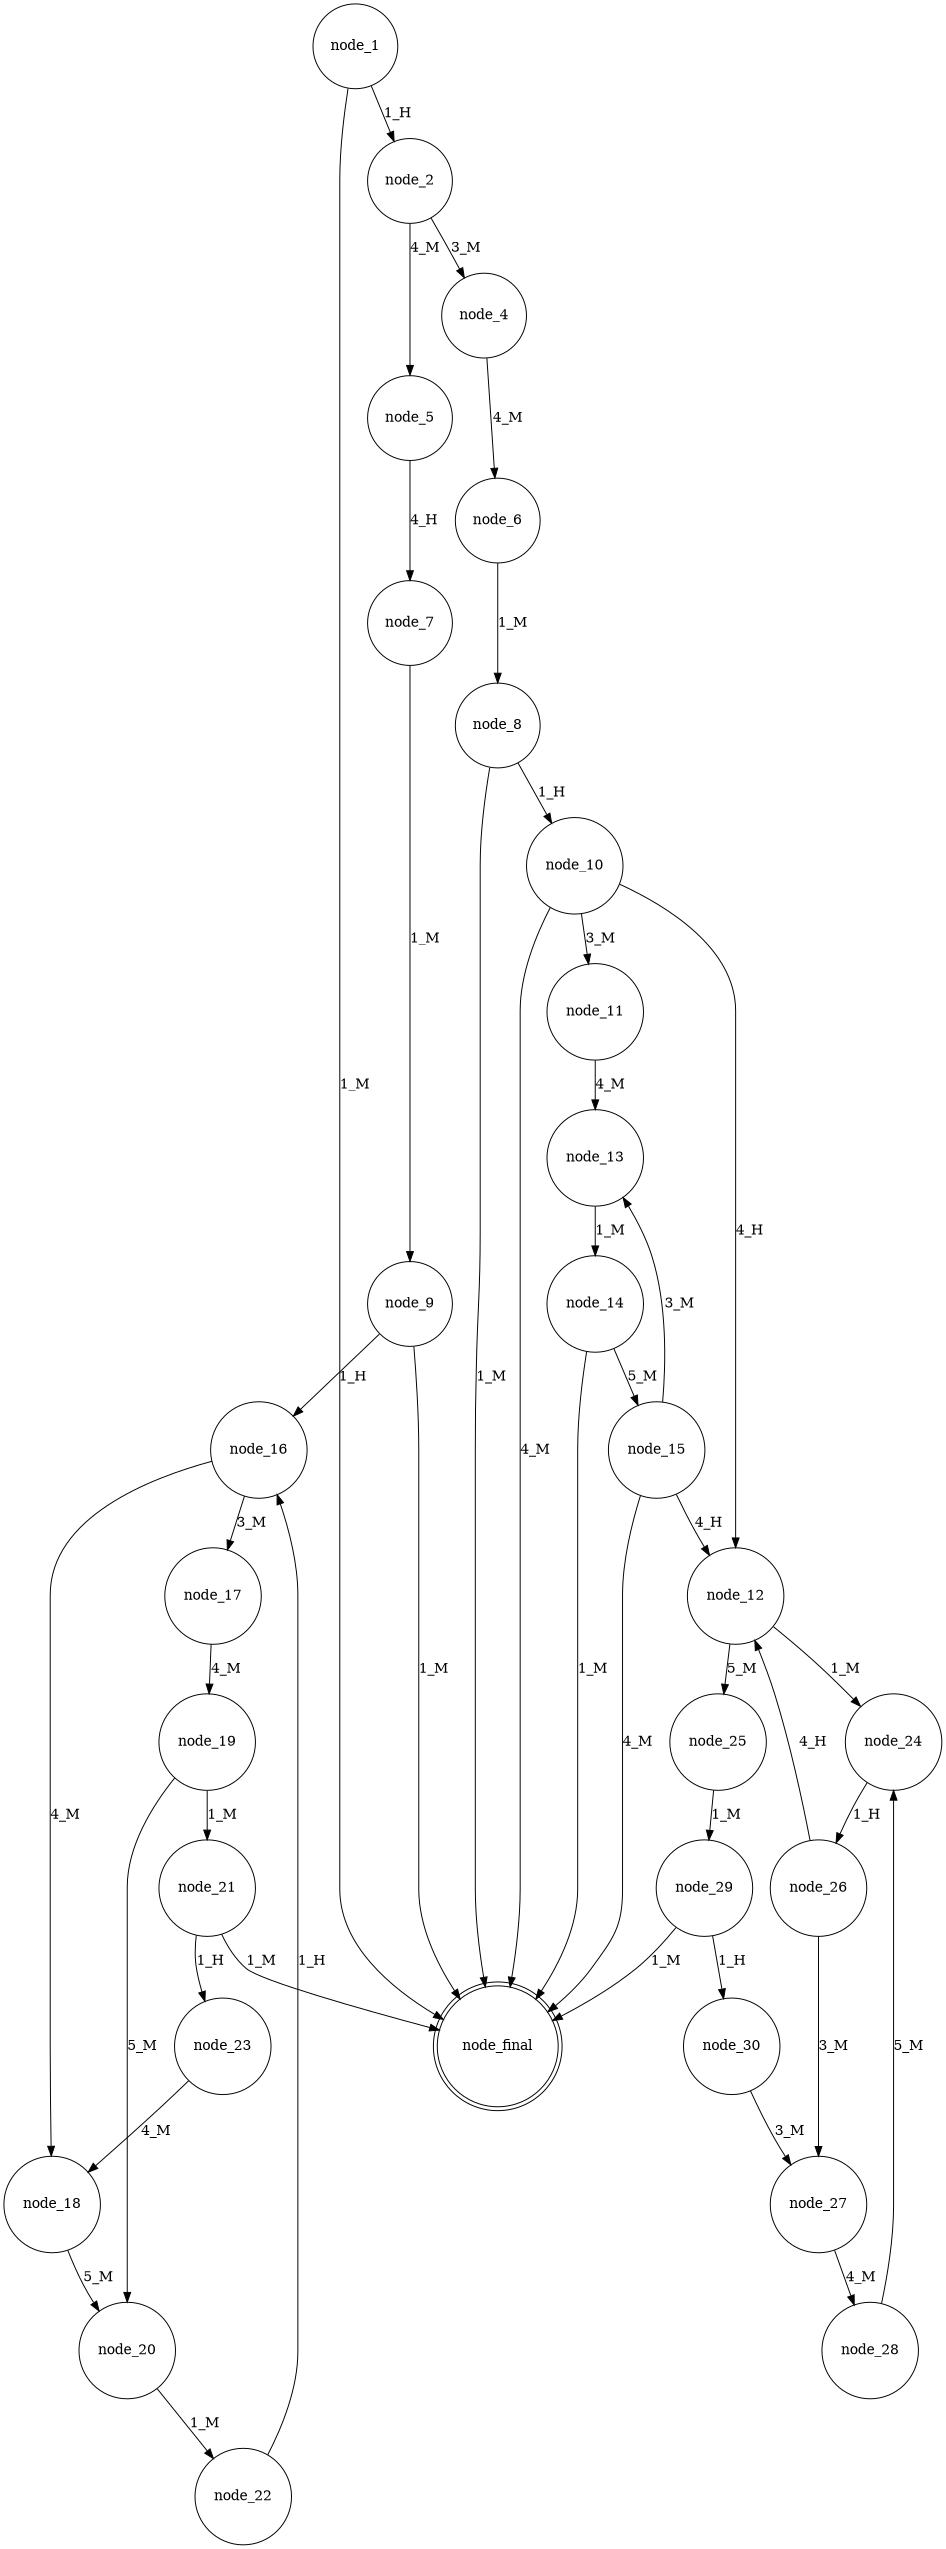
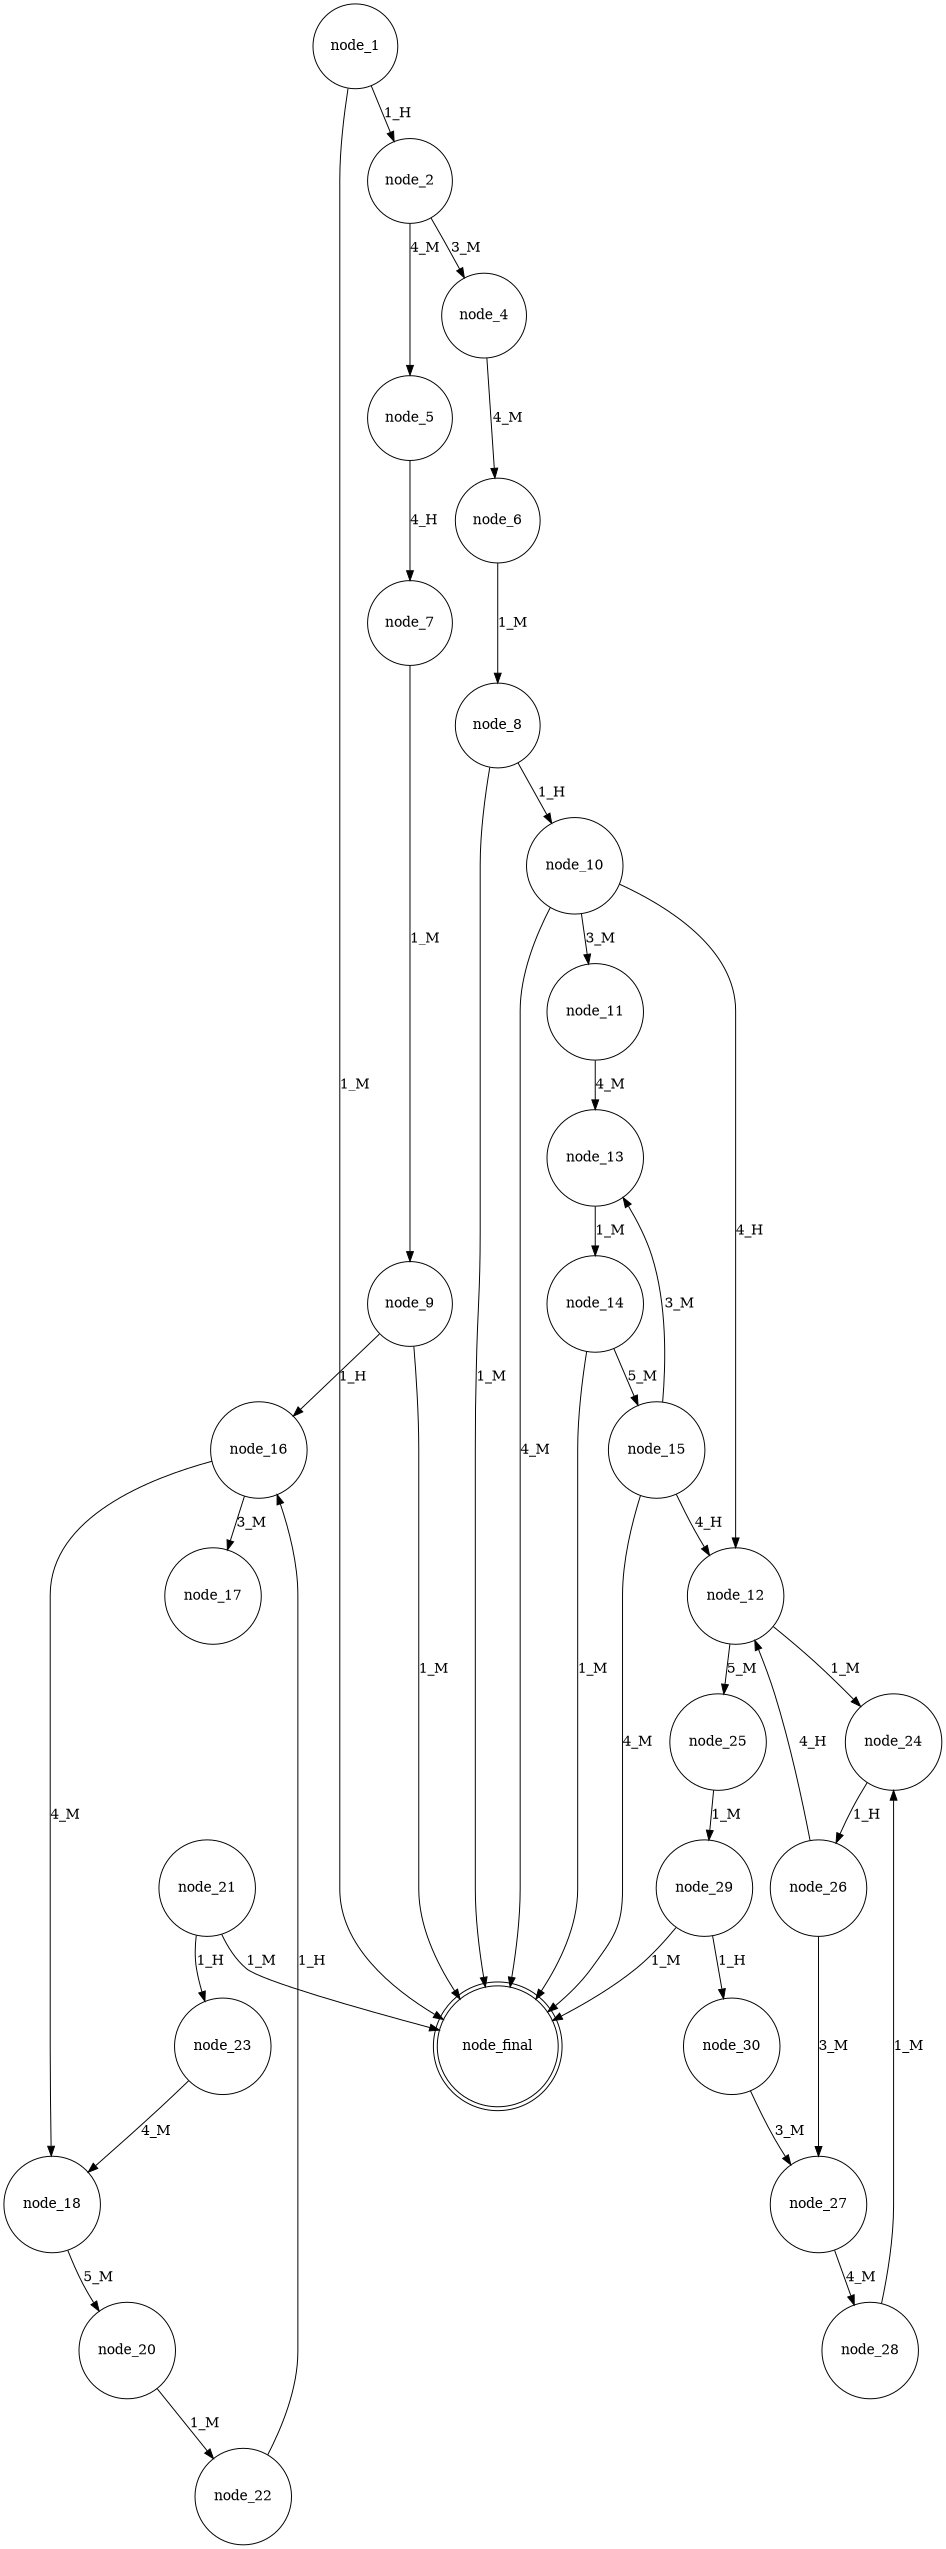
  digraph {
    fontname="DejaVu Serif"
    node [fontname="DejaVu Serif" shape=circle]
    edge [fontname="DejaVu Serif"]
    node_final [shape=doublecircle]
    node_1
    node_2
    node_4
    node_5
    node_6
    node_7
    node_10
    node_11
    node_12
    node_13
    node_24
    node_25
    node_14
    node_26
    node_29
    node_15
    node_27
    node_30
    node_16
    node_17
    node_18
-   node_19
    node_20
    node_21
    node_22
    node_23
    node_8
    node_9
    node_28
    node_1 -> node_final [label="1_M"]
    node_1 -> node_2 [label="1_H"]
    node_2 -> node_4 [label="3_M"]
    node_2 -> node_5 [label="4_M"]
    node_4 -> node_6 [label="4_M"]
    node_5 -> node_7 [label="4_H"]
    node_6 -> node_8 [label="1_M"]
    node_7 -> node_9 [label="1_M"]
    node_10 -> node_final [label="4_M"]
    node_10 -> node_11 [label="3_M"]
    node_10 -> node_12 [label="4_H"]
    node_11 -> node_13 [label="4_M"]
    node_12 -> node_24 [label="1_M"]
    node_12 -> node_25 [label="5_M"]
    node_13 -> node_14 [label="1_M"]
    node_24 -> node_26 [label="1_H"]
    node_25 -> node_29 [label="1_M"]
    node_14 -> node_final [label="1_M"]
    node_14 -> node_15 [label="5_M"]
    node_26 -> node_12 [label="4_H"]
    node_26 -> node_27 [label="3_M"]
    node_29 -> node_final [label="1_M"]
    node_29 -> node_30 [label="1_H"]
    node_15 -> node_final [label="4_M"]
    node_15 -> node_12 [label="4_H"]
    node_15 -> node_13 [label="3_M"]
    node_27 -> node_28 [label="4_M"]
    node_30 -> node_27 [label="3_M"]
    node_16 -> node_17 [label="3_M"]
    node_16 -> node_18 [label="4_M"]
-   node_17 -> node_19 [label="4_M"]
    node_18 -> node_20 [label="5_M"]
-   node_19 -> node_20 [label="5_M"]
-   node_19 -> node_21 [label="1_M"]
    node_20 -> node_22 [label="1_M"]
    node_21 -> node_final [label="1_M"]
    node_21 -> node_23 [label="1_H"]
    node_22 -> node_16 [label="1_H"]
    node_23 -> node_18 [label="4_M"]
    node_8 -> node_final [label="1_M"]
    node_8 -> node_10 [label="1_H"]
    node_9 -> node_final [label="1_M"]
    node_9 -> node_16 [label="1_H"]
-   node_28 -> node_24 [label="5_M"]
+   node_28 -> node_24 [label="1_M"]
  }
